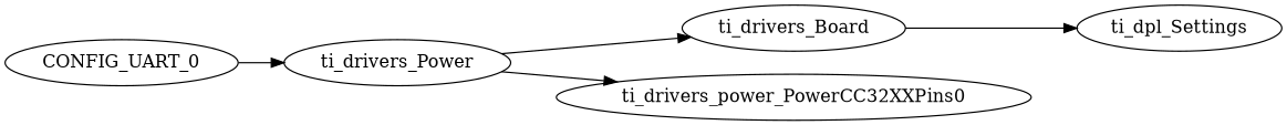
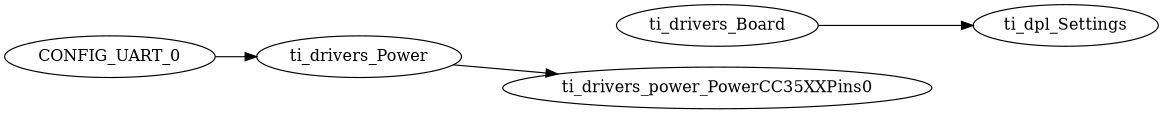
  digraph {
    rankdir=LR
    ti_drivers_Board
    ti_dpl_Settings
    ti_drivers_Power
-   ti_drivers_power_PowerCC32XXPins0
+   ti_drivers_power_PowerCC32XXPins0 [label=ti_drivers_power_PowerCC35XXPins0]
    CONFIG_UART_0
    ti_drivers_Board -> ti_dpl_Settings
-   ti_drivers_Power -> ti_drivers_Board
    ti_drivers_Power -> ti_drivers_power_PowerCC32XXPins0
    CONFIG_UART_0 -> ti_drivers_Power
  }
